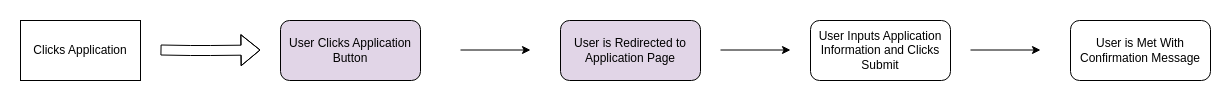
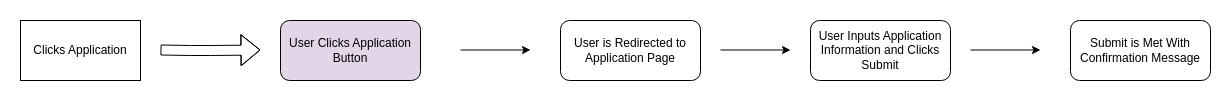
  <mxCell id="0" />
  <mxCell id="1" parent="0" />
  <mxCell id="2" value="Clicks Application" style="rounded=0;whiteSpace=wrap;html=1;" vertex="1" parent="1"><mxGeometry x="20" y="20" width="120" height="60" as="geometry" /></mxCell>
  <mxCell id="3" value="" style="shape=flexArrow;endArrow=classic;html=1;" edge="1" parent="1"><mxGeometry width="50" height="50" relative="1" as="geometry"><mxPoint x="160" y="49.5" as="sourcePoint" /><mxPoint x="260" y="49.5" as="targetPoint" /><Array as="points"><mxPoint x="190" y="50" /><mxPoint x="210" y="50" /></Array></mxGeometry></mxCell>
  <mxCell id="4" value="User Clicks Application Button" style="rounded=1;whiteSpace=wrap;html=1;fillColor=#e1d5e7;" vertex="1" parent="1"><mxGeometry x="280" y="20" width="140" height="60" as="geometry" /></mxCell>
  <mxCell id="5" value="" style="endArrow=classic;html=1;" edge="1" parent="1"><mxGeometry width="50" height="50" relative="1" as="geometry"><mxPoint x="460" y="49.5" as="sourcePoint" /><mxPoint x="530" y="49.5" as="targetPoint" /></mxGeometry></mxCell>
- <mxCell id="6" value="User is Redirected to Application Page" style="rounded=1;whiteSpace=wrap;html=1;fillColor=#e1d5e7;" vertex="1" parent="1"><mxGeometry x="560" y="20" width="140" height="60" as="geometry" /></mxCell>
+ <mxCell id="6" value="User is Redirected to Application Page" style="rounded=1;whiteSpace=wrap;html=1;" vertex="1" parent="1"><mxGeometry x="560" y="20" width="140" height="60" as="geometry" /></mxCell>
  <mxCell id="7" value="" style="endArrow=classic;html=1;" edge="1" parent="1"><mxGeometry width="50" height="50" relative="1" as="geometry"><mxPoint x="720" y="49.5" as="sourcePoint" /><mxPoint x="790" y="49.5" as="targetPoint" /></mxGeometry></mxCell>
  <mxCell id="8" value="User Inputs Application Information and Clicks Submit" style="rounded=1;whiteSpace=wrap;html=1;" vertex="1" parent="1"><mxGeometry x="810" y="20" width="140" height="60" as="geometry" /></mxCell>
  <mxCell id="9" value="" style="endArrow=classic;html=1;" edge="1" parent="1"><mxGeometry width="50" height="50" relative="1" as="geometry"><mxPoint x="970" y="49.5" as="sourcePoint" /><mxPoint x="1040" y="49.5" as="targetPoint" /></mxGeometry></mxCell>
- <mxCell id="10" value="User is Met With Confirmation Message" style="rounded=1;whiteSpace=wrap;html=1;" vertex="1" parent="1"><mxGeometry x="1070" y="20" width="140" height="60" as="geometry" /></mxCell>
+ <mxCell id="10" value="Submit is Met With Confirmation Message" style="rounded=1;whiteSpace=wrap;html=1;" vertex="1" parent="1"><mxGeometry x="1070" y="20" width="140" height="60" as="geometry" /></mxCell>
